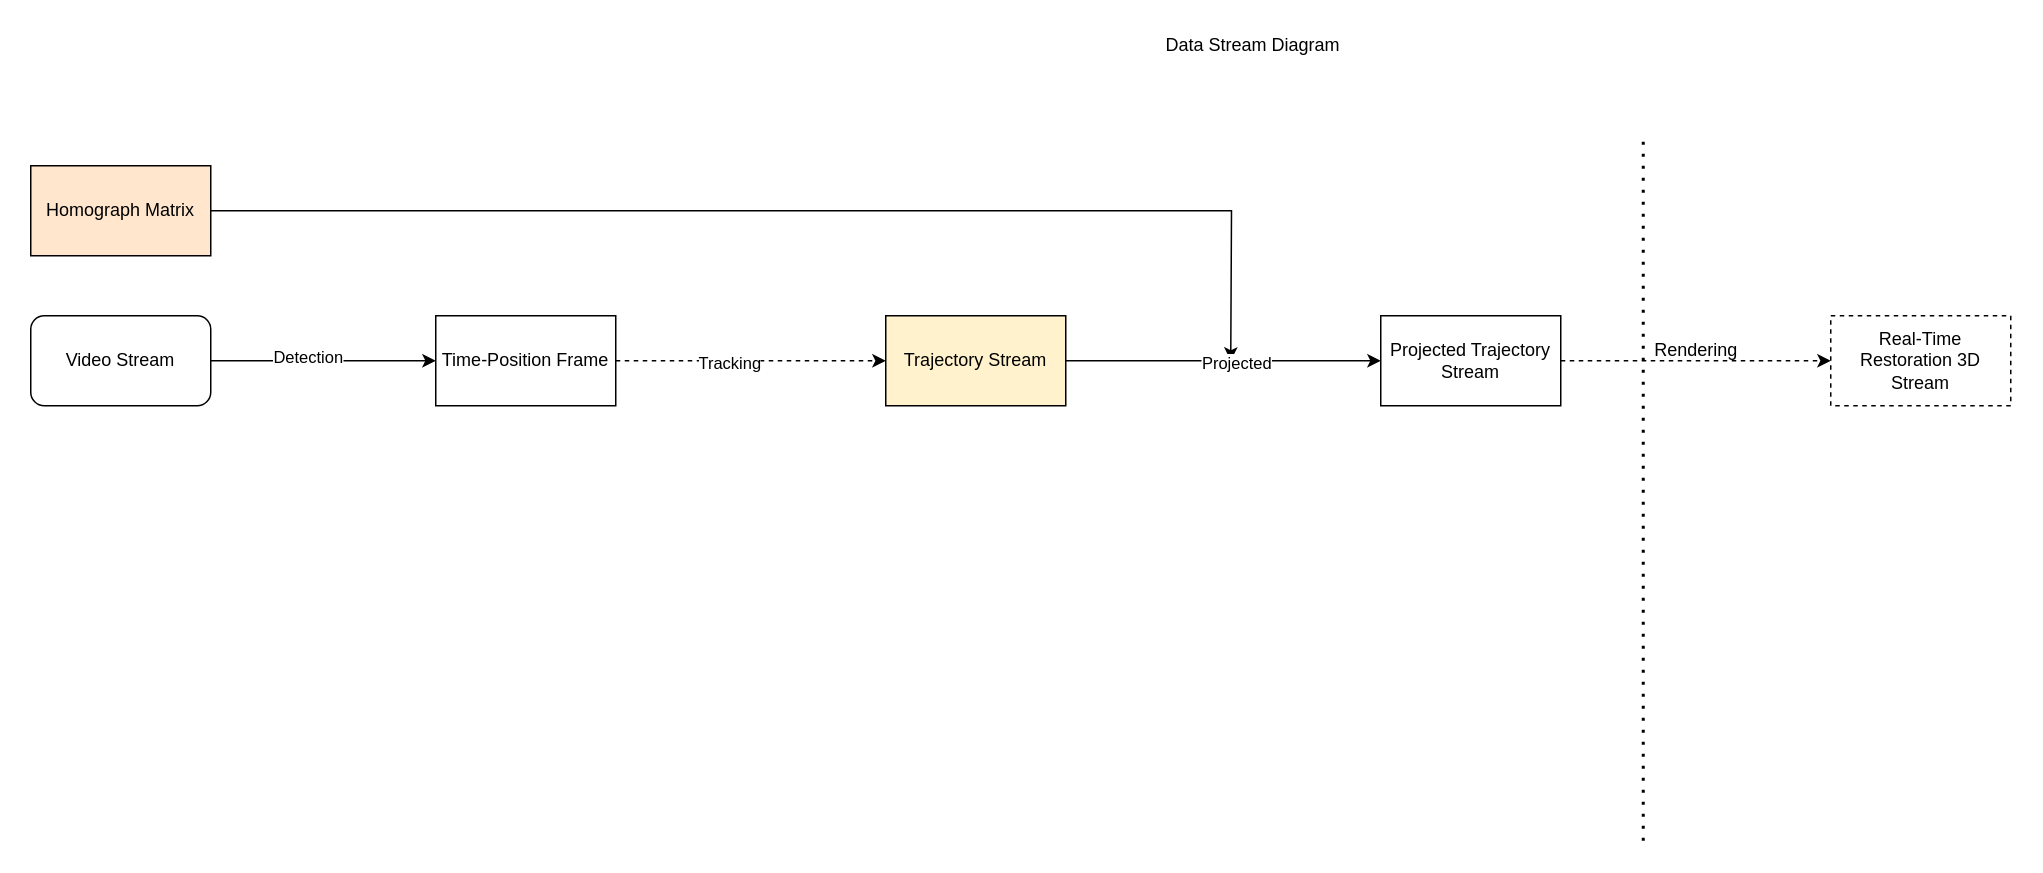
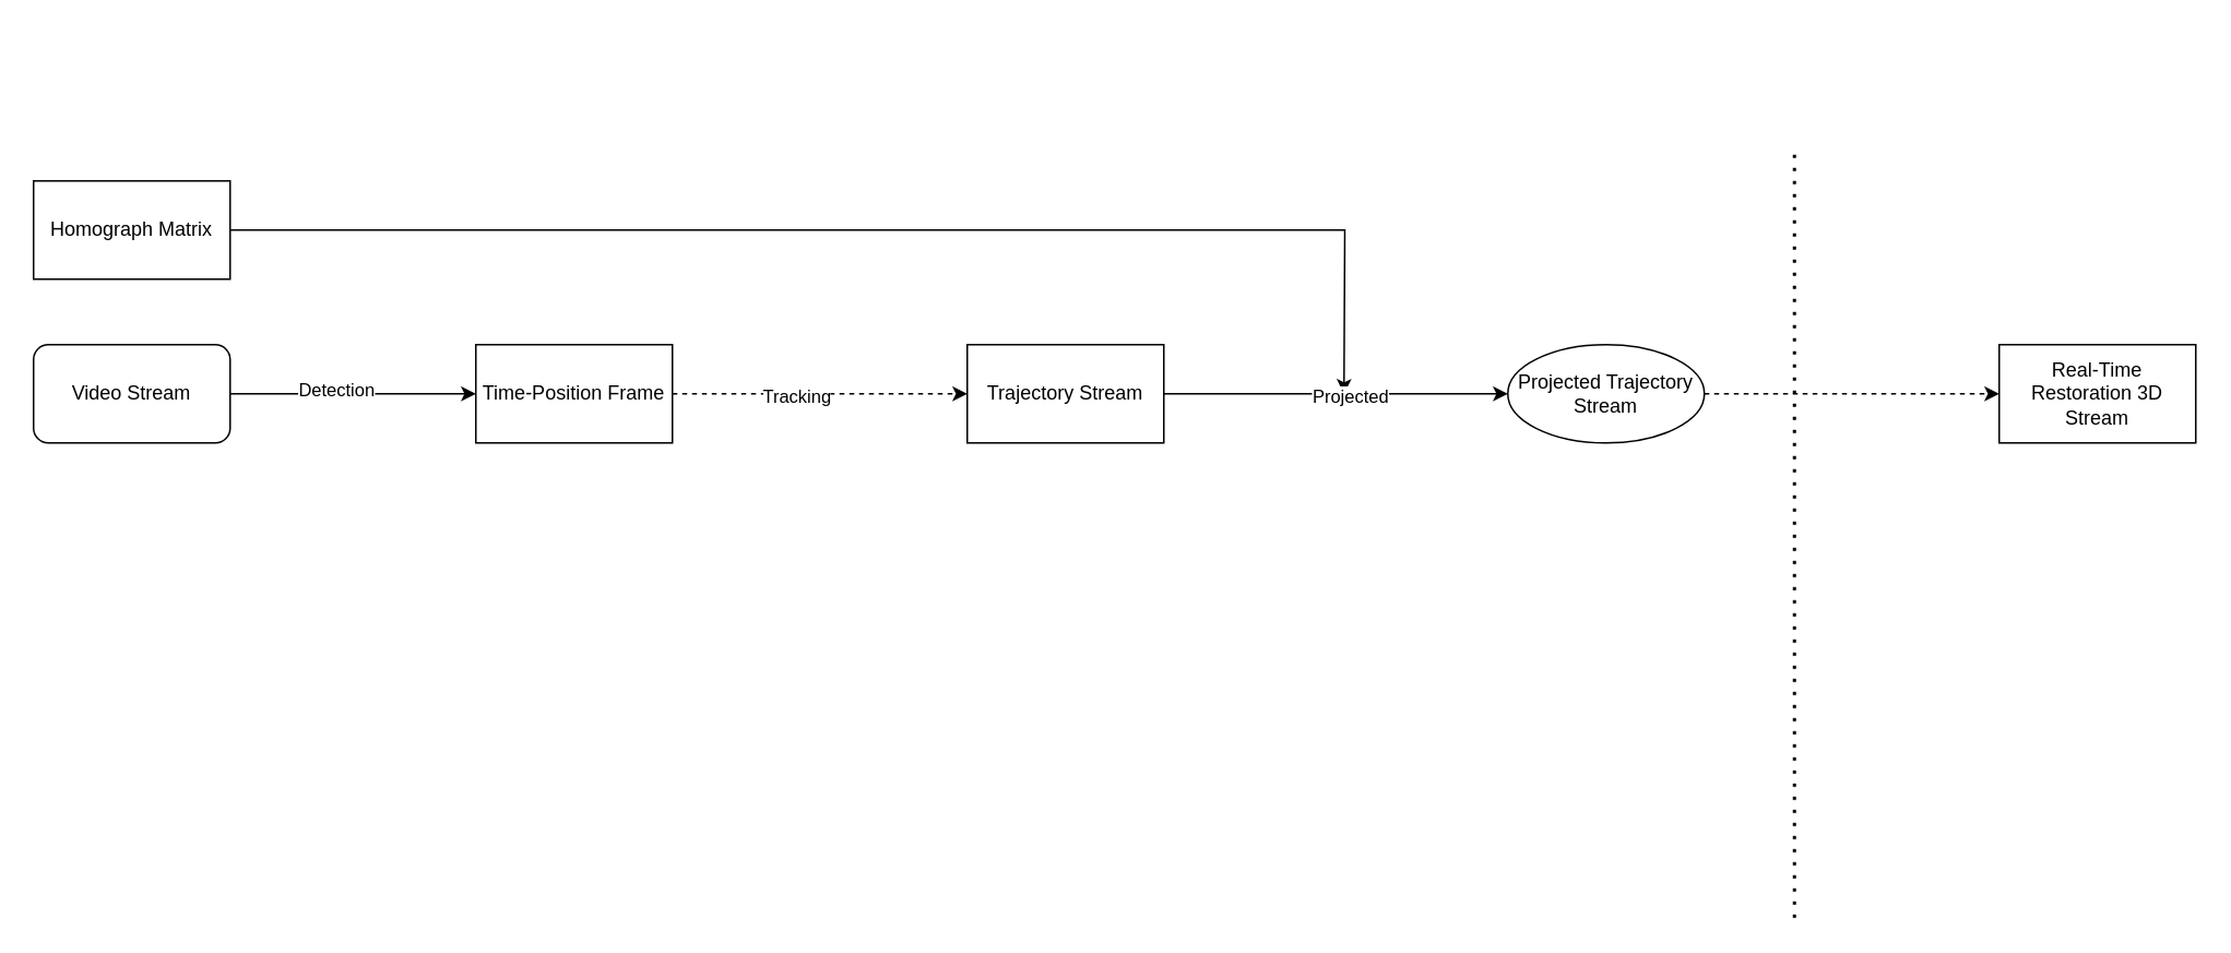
  <mxCell id="0" />
  <mxCell id="1" parent="0" />
  <mxCell id="2" style="edgeStyle=orthogonalEdgeStyle;rounded=0;orthogonalLoop=1;jettySize=auto;html=1;exitX=1;exitY=0.5;exitDx=0;exitDy=0;entryX=0;entryY=0.5;entryDx=0;entryDy=0;" edge="1" parent="1" source="4" target="7"><mxGeometry relative="1" as="geometry" /></mxCell>
  <mxCell id="3" value="Detection" style="edgeLabel;html=1;align=center;verticalAlign=middle;resizable=0;points=[];" vertex="1" connectable="0" parent="2"><mxGeometry x="-0.144" y="3" relative="1" as="geometry"><mxPoint as="offset" /></mxGeometry></mxCell>
  <mxCell id="4" value="Video Stream" style="whiteSpace=wrap;html=1;rounded=1;" vertex="1" parent="1"><mxGeometry x="20" y="210" width="120" height="60" as="geometry" /></mxCell>
  <mxCell id="5" style="edgeStyle=orthogonalEdgeStyle;rounded=0;orthogonalLoop=1;jettySize=auto;html=1;exitX=1;exitY=0.5;exitDx=0;exitDy=0;entryX=0;entryY=0.5;entryDx=0;entryDy=0;dashed=1;" edge="1" parent="1" source="7" target="12"><mxGeometry relative="1" as="geometry"><mxPoint x="530" y="240" as="targetPoint" /></mxGeometry></mxCell>
  <mxCell id="6" value="&lt;div&gt;Tracking&lt;/div&gt;" style="edgeLabel;html=1;align=center;verticalAlign=middle;resizable=0;points=[];" vertex="1" connectable="0" parent="5"><mxGeometry x="-0.167" y="-1" relative="1" as="geometry"><mxPoint as="offset" /></mxGeometry></mxCell>
  <mxCell id="7" value="Time-Position Frame" style="rounded=0;whiteSpace=wrap;html=1;" vertex="1" parent="1"><mxGeometry x="290" y="210" width="120" height="60" as="geometry" /></mxCell>
  <mxCell id="8" style="edgeStyle=orthogonalEdgeStyle;rounded=0;orthogonalLoop=1;jettySize=auto;html=1;exitX=1;exitY=0.5;exitDx=0;exitDy=0;" edge="1" parent="1" source="9"><mxGeometry relative="1" as="geometry"><mxPoint x="820" y="240" as="targetPoint" /></mxGeometry></mxCell>
- <mxCell id="9" value="Homograph Matrix" style="rounded=0;whiteSpace=wrap;html=1;fillColor=#ffe6cc;" vertex="1" parent="1"><mxGeometry x="20" y="110" width="120" height="60" as="geometry" /></mxCell>
+ <mxCell id="9" value="Homograph Matrix" style="rounded=0;whiteSpace=wrap;html=1;" vertex="1" parent="1"><mxGeometry x="20" y="110" width="120" height="60" as="geometry" /></mxCell>
  <mxCell id="10" style="edgeStyle=orthogonalEdgeStyle;rounded=0;orthogonalLoop=1;jettySize=auto;html=1;exitX=1;exitY=0.5;exitDx=0;exitDy=0;entryX=0;entryY=0.5;entryDx=0;entryDy=0;" edge="1" parent="1" source="12" target="14"><mxGeometry relative="1" as="geometry" /></mxCell>
  <mxCell id="11" value="&lt;div&gt;Projected&lt;/div&gt;" style="edgeLabel;html=1;align=center;verticalAlign=middle;resizable=0;points=[];" vertex="1" connectable="0" parent="10"><mxGeometry x="0.08" y="-1" relative="1" as="geometry"><mxPoint as="offset" /></mxGeometry></mxCell>
- <mxCell id="12" value="Trajectory Stream" style="rounded=0;whiteSpace=wrap;html=1;fillColor=#fff2cc;" vertex="1" parent="1"><mxGeometry x="590" y="210" width="120" height="60" as="geometry" /></mxCell>
+ <mxCell id="12" value="Trajectory Stream" style="rounded=0;whiteSpace=wrap;html=1;" vertex="1" parent="1"><mxGeometry x="590" y="210" width="120" height="60" as="geometry" /></mxCell>
  <mxCell id="13" style="edgeStyle=orthogonalEdgeStyle;rounded=0;orthogonalLoop=1;jettySize=auto;html=1;exitX=1;exitY=0.5;exitDx=0;exitDy=0;entryX=0;entryY=0.5;entryDx=0;entryDy=0;dashed=1;" edge="1" parent="1" source="14" target="15"><mxGeometry relative="1" as="geometry"><mxPoint x="1170" y="240" as="targetPoint" /></mxGeometry></mxCell>
- <mxCell id="14" value="Projected Trajectory Stream" style="rounded=0;whiteSpace=wrap;html=1;" vertex="1" parent="1"><mxGeometry x="920" y="210" width="120" height="60" as="geometry" /></mxCell>
- <mxCell id="15" value="Real-Time Restoration 3D Stream" style="rounded=0;whiteSpace=wrap;html=1;dashed=1;" vertex="1" parent="1"><mxGeometry x="1220" y="210" width="120" height="60" as="geometry" /></mxCell>
- <mxCell id="16" value="&lt;div&gt;Rendering&lt;/div&gt;&lt;div&gt;&lt;br&gt;&lt;/div&gt;" style="text;html=1;align=center;verticalAlign=middle;resizable=0;points=[];autosize=1;strokeColor=none;" vertex="1" parent="1"><mxGeometry x="1095" y="225" width="70" height="30" as="geometry" /></mxCell>
+ <mxCell id="14" value="Projected Trajectory Stream" style="ellipse;whiteSpace=wrap;html=1;" vertex="1" parent="1"><mxGeometry x="920" y="210" width="120" height="60" as="geometry" /></mxCell>
+ <mxCell id="15" value="Real-Time Restoration 3D Stream" style="rounded=0;whiteSpace=wrap;html=1;" vertex="1" parent="1"><mxGeometry x="1220" y="210" width="120" height="60" as="geometry" /></mxCell>
  <mxCell id="17" value="" style="endArrow=none;dashed=1;html=1;dashPattern=1 3;strokeWidth=2;" edge="1" parent="1"><mxGeometry width="50" height="50" relative="1" as="geometry"><mxPoint x="1095" y="560" as="sourcePoint" /><mxPoint x="1095" y="90" as="targetPoint" /></mxGeometry></mxCell>
- <mxCell id="18" value="Data Stream Diagram" style="text;html=1;strokeColor=none;fillColor=none;align=center;verticalAlign=middle;whiteSpace=wrap;rounded=0;" vertex="1" parent="1"><mxGeometry x="720" y="20" width="230" height="20" as="geometry" /></mxCell>
